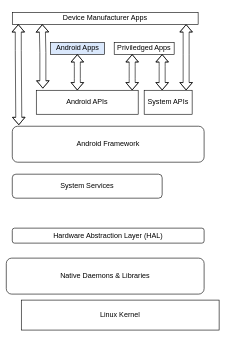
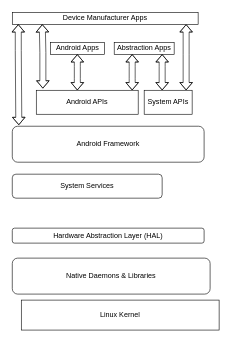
  <mxCell id="0" />
  <mxCell id="1" parent="0" />
  <mxCell id="2" value="Linux Kernel" style="rounded=0;whiteSpace=wrap;html=1;" vertex="1" parent="1"><mxGeometry x="35" y="500" width="330" height="50" as="geometry" /></mxCell>
- <mxCell id="3" value="Native Daemons &amp;amp; Libraries" style="rounded=1;whiteSpace=wrap;html=1;" vertex="1" parent="1"><mxGeometry x="10" y="430" width="330" height="60" as="geometry" /></mxCell>
+ <mxCell id="3" value="Native Daemons &amp;amp; Libraries" style="rounded=1;whiteSpace=wrap;html=1;" vertex="1" parent="1"><mxGeometry x="20" y="430" width="330" height="60" as="geometry" /></mxCell>
  <mxCell id="4" value="Hardware Abstraction Layer (HAL)" style="rounded=1;whiteSpace=wrap;html=1;" vertex="1" parent="1"><mxGeometry x="20" y="380" width="320" height="25" as="geometry" /></mxCell>
  <mxCell id="5" value="System Services" style="rounded=1;whiteSpace=wrap;html=1;" vertex="1" parent="1"><mxGeometry x="20" y="290" width="250" height="40" as="geometry" /></mxCell>
  <mxCell id="6" value="Android Framework" style="rounded=1;whiteSpace=wrap;html=1;" vertex="1" parent="1"><mxGeometry x="20" y="210" width="320" height="60" as="geometry" /></mxCell>
  <mxCell id="7" value="Android APIs" style="rounded=0;whiteSpace=wrap;html=1;" vertex="1" parent="1"><mxGeometry x="60" y="150" width="170" height="40" as="geometry" /></mxCell>
  <mxCell id="8" value="System APIs" style="rounded=0;whiteSpace=wrap;html=1;" vertex="1" parent="1"><mxGeometry x="240" y="150" width="80" height="40" as="geometry" /></mxCell>
- <mxCell id="9" value="Android Apps" style="rounded=0;whiteSpace=wrap;html=1;fillColor=#dae8fc;" vertex="1" parent="1"><mxGeometry x="84" y="70" width="90" height="20" as="geometry" /></mxCell>
- <mxCell id="10" value="Priviledged Apps" style="rounded=0;whiteSpace=wrap;html=1;" vertex="1" parent="1"><mxGeometry x="190" y="70" width="100" height="20" as="geometry" /></mxCell>
+ <mxCell id="9" value="Android Apps" style="rounded=0;whiteSpace=wrap;html=1;" vertex="1" parent="1"><mxGeometry x="84" y="70" width="90" height="20" as="geometry" /></mxCell>
+ <mxCell id="10" value="Abstraction Apps" style="rounded=0;whiteSpace=wrap;html=1;" vertex="1" parent="1"><mxGeometry x="190" y="70" width="100" height="20" as="geometry" /></mxCell>
  <mxCell id="11" value="" style="shape=flexArrow;endArrow=classic;startArrow=classic;html=1;rounded=0;startWidth=10;startSize=3.8;endWidth=10;endSize=3.8;" edge="1" parent="1"><mxGeometry width="100" height="100" relative="1" as="geometry"><mxPoint x="270" y="150" as="sourcePoint" /><mxPoint x="270" y="90" as="targetPoint" /><Array as="points"><mxPoint x="270" y="110" /></Array></mxGeometry></mxCell>
  <mxCell id="12" value="" style="shape=flexArrow;endArrow=classic;startArrow=classic;html=1;rounded=0;startWidth=10;startSize=3.8;endWidth=10;endSize=3.8;" edge="1" parent="1"><mxGeometry width="100" height="100" relative="1" as="geometry"><mxPoint x="220" y="150" as="sourcePoint" /><mxPoint x="220" y="90" as="targetPoint" /><Array as="points"><mxPoint x="220" y="130" /><mxPoint x="220" y="110" /></Array></mxGeometry></mxCell>
  <mxCell id="13" value="" style="shape=flexArrow;endArrow=classic;startArrow=classic;html=1;rounded=0;startWidth=10;startSize=3.8;endWidth=10;endSize=3.8;" edge="1" parent="1"><mxGeometry width="100" height="100" relative="1" as="geometry"><mxPoint x="128.5" y="150" as="sourcePoint" /><mxPoint x="128.5" y="90" as="targetPoint" /><Array as="points"><mxPoint x="128.5" y="130" /><mxPoint x="128.5" y="110" /></Array></mxGeometry></mxCell>
  <mxCell id="14" value="" style="shape=flexArrow;endArrow=classic;startArrow=classic;html=1;rounded=0;startWidth=10;startSize=3.8;endWidth=10;endSize=3.8;exitX=0.75;exitY=0;exitDx=0;exitDy=0;" edge="1" parent="1"><mxGeometry width="100" height="100" relative="1" as="geometry"><mxPoint x="310" y="150" as="sourcePoint" /><mxPoint x="310" y="40" as="targetPoint" /><Array as="points"><mxPoint x="310" y="90" /></Array></mxGeometry></mxCell>
  <mxCell id="15" value="Device Manufacturer Apps" style="rounded=0;whiteSpace=wrap;html=1;" vertex="1" parent="1"><mxGeometry x="20" y="20" width="310" height="20" as="geometry" /></mxCell>
  <mxCell id="16" value="" style="shape=flexArrow;endArrow=classic;startArrow=classic;html=1;rounded=0;startWidth=10;startSize=3.8;endWidth=10;endSize=3.8;entryX=0.947;entryY=1.16;entryDx=0;entryDy=0;entryPerimeter=0;exitX=0.75;exitY=0;exitDx=0;exitDy=0;" edge="1" parent="1"><mxGeometry width="100" height="100" relative="1" as="geometry"><mxPoint x="71" y="147" as="sourcePoint" /><mxPoint x="70" y="40" as="targetPoint" /><Array as="points"><mxPoint x="71" y="87" /></Array></mxGeometry></mxCell>
  <mxCell id="17" value="" style="shape=flexArrow;endArrow=classic;startArrow=classic;html=1;rounded=0;startWidth=10;startSize=3.8;endWidth=10;endSize=3.8;exitX=0.034;exitY=-0.033;exitDx=0;exitDy=0;exitPerimeter=0;" edge="1" parent="1" source="6"><mxGeometry width="100" height="100" relative="1" as="geometry"><mxPoint x="30.12" y="200" as="sourcePoint" /><mxPoint x="30" y="40" as="targetPoint" /><Array as="points"><mxPoint x="30" y="83.6" /></Array></mxGeometry></mxCell>
